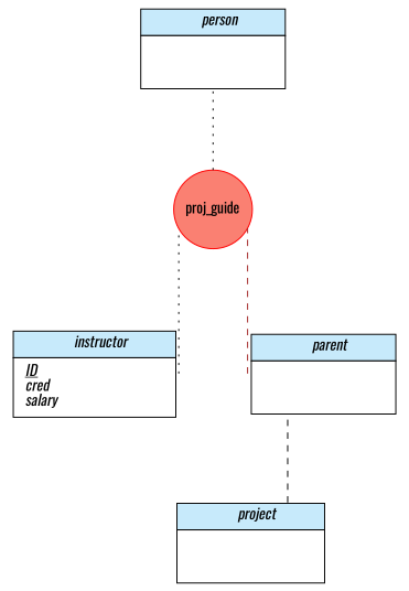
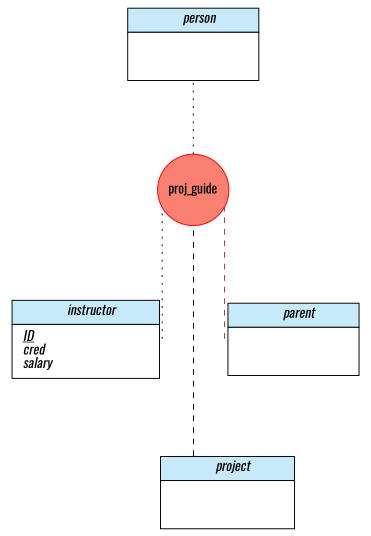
  digraph {
    fontname=Oswald
    rankdir=BT
    splines=ortho
    node [fontname=Oswald shape=plaintext]
    edge [arrowtail=vee color=black dir=none fontname=Oswald headclip=true minlen=2 style=dotted tailport=port]
    n1 [label=<         <TABLE BORDER="0" CELLBORDER="1" CELLSPACING="0" PORT="port">             <TR><TD BGCOLOR="#C7EAFB" CELLPADDING="4">                 <I>instructor</I>             </TD></TR>             <TR><TD                 BALIGN="LEFT"                 ALIGN="LEFT"                 WIDTH="80"                 HEIGHT="50"                 CELLPADDING="6"                 BGCOLOR="#FFFFFF"             > 				<U><I>ID</I></U> 				<BR/> 				<I>cred</I> 				<BR/> 				<I>salary</I>             </TD></TR>         </TABLE>     >]
    proj_guide [color=red fillcolor=salmon height=0.8 shape=circle style=filled]
    n3 [label=<         <TABLE BORDER="0" CELLBORDER="1" CELLSPACING="0" PORT="port">             <TR><TD BGCOLOR="#C7EAFB" CELLPADDING="4">                 <I>person</I>             </TD></TR>             <TR><TD                 BALIGN="LEFT"                 ALIGN="LEFT"                 WIDTH="80"                 HEIGHT="50"                 CELLPADDING="6"                 BGCOLOR="#FFFFFF"             > 				             </TD></TR>         </TABLE>     >]
    n4 [label=<         <TABLE BORDER="0" CELLBORDER="1" CELLSPACING="0" PORT="port">             <TR><TD BGCOLOR="#C7EAFB" CELLPADDING="4">                 <I>project</I>             </TD></TR>             <TR><TD                 BALIGN="LEFT"                 ALIGN="LEFT"                 WIDTH="80"                 HEIGHT="50"                 CELLPADDING="6"                 BGCOLOR="#FFFFFF"             > 				             </TD></TR>         </TABLE>     >]
    n5 [label=<         <TABLE BORDER="0" CELLBORDER="1" CELLSPACING="0" PORT="port">             <TR><TD BGCOLOR="#C7EAFB" CELLPADDING="4">                 <I>parent</I>             </TD></TR>             <TR><TD                 BALIGN="LEFT"                 ALIGN="LEFT"                 WIDTH="80"                 HEIGHT="50"                 CELLPADDING="6"                 BGCOLOR="#FFFFFF"             > 				             </TD></TR>         </TABLE>     >]
    n1 -> proj_guide
    proj_guide -> n3 [arrowhead=vee headport=port arrowtail=""]
-   n4 -> n5 [style=dashed]
+   n4 -> proj_guide [style=dashed]
    n5 -> proj_guide [color=brown style=dashed]
  }
